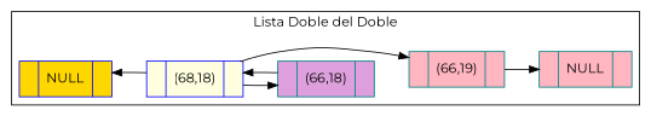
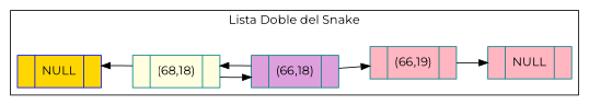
  digraph {
    fontname=Montserrat
    rankdir=LR
    node [color=teal fillcolor=lightpink fontname=Montserrat shape=record style=filled]
    edge [fontname=Montserrat]
    n1 [color=blue fillcolor=gold label=" { | NULL | } "]
-   n2 [color=blue fillcolor=lightyellow label=" { | (68,18) | } "]
+   n2 [fillcolor=lightyellow label=" { | (68,18) | } "]
    n3 [label=" { | NULL | } "]
    n4 [fillcolor=plum label=" { | (66,18) | } "]
    n5 [label=" { | (66,19) | } "]
    subgraph cluster_1 {
-     label="Lista Doble del Doble"
+     label="Lista Doble del Snake"
      n1
      n2
      n3
      n4
      n5
    }
    n1 -> n2 [color=none]
    n2 -> n1
    n2 -> n4
    n4 -> n2
-   n2 -> n5
+   n4 -> n5
    n5 -> n3
  }
